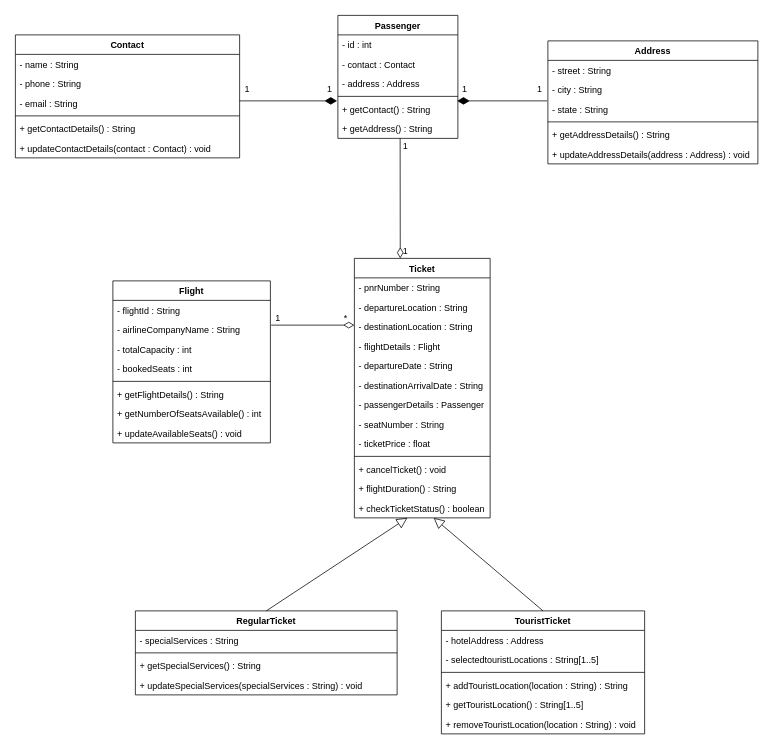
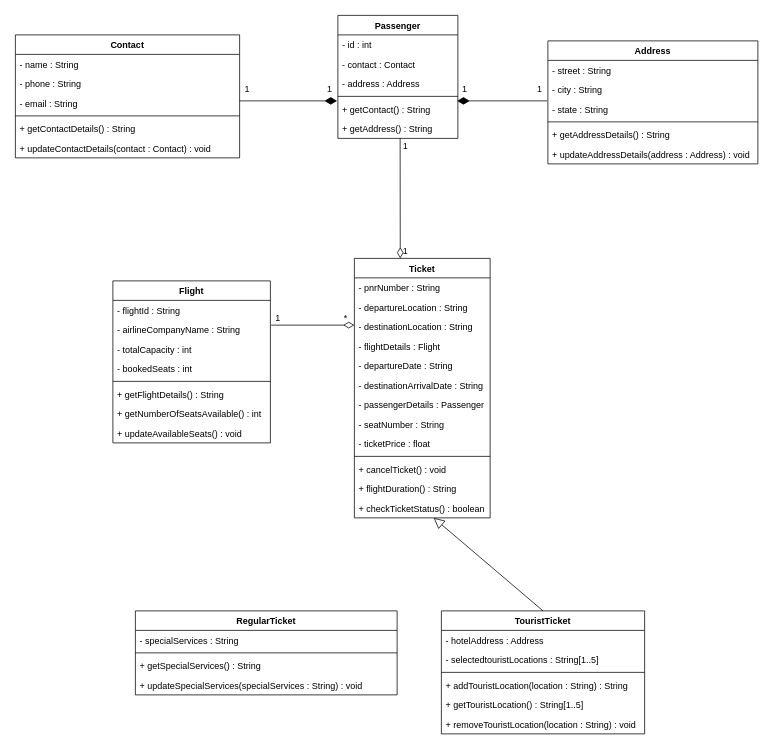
  <mxCell id="0" />
  <mxCell id="1" parent="0" />
  <mxCell id="2" value="" style="endArrow=none;html=1;endSize=12;startArrow=diamondThin;startSize=14;startFill=1;edgeStyle=orthogonalEdgeStyle;align=left;verticalAlign=bottom;endFill=0;" edge="1" parent="1"><mxGeometry x="-1" y="3" relative="1" as="geometry"><mxPoint x="449" y="134" as="sourcePoint" /><mxPoint x="319" y="134" as="targetPoint" /></mxGeometry></mxCell>
  <mxCell id="3" value="" style="endArrow=none;html=1;endSize=12;startArrow=diamondThin;startSize=14;startFill=1;edgeStyle=orthogonalEdgeStyle;align=left;verticalAlign=bottom;endFill=0;" edge="1" parent="1"><mxGeometry x="-0.833" y="20" relative="1" as="geometry"><mxPoint x="609" y="134" as="sourcePoint" /><mxPoint x="729" y="134" as="targetPoint" /><mxPoint as="offset" /></mxGeometry></mxCell>
  <mxCell id="4" value="1" style="text;html=1;align=center;verticalAlign=middle;resizable=0;points=[];autosize=1;" vertex="1" parent="1"><mxGeometry x="319" y="109" width="20" height="20" as="geometry" /></mxCell>
  <mxCell id="5" value="1" style="text;html=1;align=center;verticalAlign=middle;resizable=0;points=[];autosize=1;" vertex="1" parent="1"><mxGeometry x="429" y="109" width="20" height="20" as="geometry" /></mxCell>
  <mxCell id="6" value="1" style="text;html=1;align=center;verticalAlign=middle;resizable=0;points=[];autosize=1;" vertex="1" parent="1"><mxGeometry x="609" y="109" width="20" height="20" as="geometry" /></mxCell>
  <mxCell id="7" value="1" style="text;html=1;align=center;verticalAlign=middle;resizable=0;points=[];autosize=1;" vertex="1" parent="1"><mxGeometry x="709" y="109" width="20" height="20" as="geometry" /></mxCell>
  <mxCell id="8" value="Ticket" style="swimlane;fontStyle=1;align=center;verticalAlign=top;childLayout=stackLayout;horizontal=1;startSize=26;horizontalStack=0;resizeParent=1;resizeParentMax=0;resizeLast=0;collapsible=1;marginBottom=0;" vertex="1" parent="1"><mxGeometry x="472" y="344" width="181" height="346" as="geometry" /></mxCell>
  <mxCell id="9" value="- pnrNumber : String" style="text;strokeColor=none;fillColor=none;align=left;verticalAlign=top;spacingLeft=4;spacingRight=4;overflow=hidden;rotatable=0;points=[[0,0.5],[1,0.5]];portConstraint=eastwest;" vertex="1" parent="8"><mxGeometry y="26" width="181" height="26" as="geometry" /></mxCell>
  <mxCell id="10" value="- departureLocation : String" style="text;strokeColor=none;fillColor=none;align=left;verticalAlign=top;spacingLeft=4;spacingRight=4;overflow=hidden;rotatable=0;points=[[0,0.5],[1,0.5]];portConstraint=eastwest;" vertex="1" parent="8"><mxGeometry y="52" width="181" height="26" as="geometry" /></mxCell>
  <mxCell id="11" value="- destinationLocation : String" style="text;strokeColor=none;fillColor=none;align=left;verticalAlign=top;spacingLeft=4;spacingRight=4;overflow=hidden;rotatable=0;points=[[0,0.5],[1,0.5]];portConstraint=eastwest;" vertex="1" parent="8"><mxGeometry y="78" width="181" height="26" as="geometry" /></mxCell>
  <mxCell id="12" value="- flightDetails : Flight" style="text;strokeColor=none;fillColor=none;align=left;verticalAlign=top;spacingLeft=4;spacingRight=4;overflow=hidden;rotatable=0;points=[[0,0.5],[1,0.5]];portConstraint=eastwest;" vertex="1" parent="8"><mxGeometry y="104" width="181" height="26" as="geometry" /></mxCell>
  <mxCell id="13" value="- departureDate : String" style="text;strokeColor=none;fillColor=none;align=left;verticalAlign=top;spacingLeft=4;spacingRight=4;overflow=hidden;rotatable=0;points=[[0,0.5],[1,0.5]];portConstraint=eastwest;" vertex="1" parent="8"><mxGeometry y="130" width="181" height="26" as="geometry" /></mxCell>
  <mxCell id="14" value="- destinationArrivalDate : String" style="text;strokeColor=none;fillColor=none;align=left;verticalAlign=top;spacingLeft=4;spacingRight=4;overflow=hidden;rotatable=0;points=[[0,0.5],[1,0.5]];portConstraint=eastwest;" vertex="1" parent="8"><mxGeometry y="156" width="181" height="26" as="geometry" /></mxCell>
  <mxCell id="15" value="- passengerDetails : Passenger" style="text;strokeColor=none;fillColor=none;align=left;verticalAlign=top;spacingLeft=4;spacingRight=4;overflow=hidden;rotatable=0;points=[[0,0.5],[1,0.5]];portConstraint=eastwest;" vertex="1" parent="8"><mxGeometry y="182" width="181" height="26" as="geometry" /></mxCell>
  <mxCell id="16" value="- seatNumber : String" style="text;strokeColor=none;fillColor=none;align=left;verticalAlign=top;spacingLeft=4;spacingRight=4;overflow=hidden;rotatable=0;points=[[0,0.5],[1,0.5]];portConstraint=eastwest;" vertex="1" parent="8"><mxGeometry y="208" width="181" height="26" as="geometry" /></mxCell>
  <mxCell id="17" value="- ticketPrice : float" style="text;strokeColor=none;fillColor=none;align=left;verticalAlign=top;spacingLeft=4;spacingRight=4;overflow=hidden;rotatable=0;points=[[0,0.5],[1,0.5]];portConstraint=eastwest;" vertex="1" parent="8"><mxGeometry y="234" width="181" height="26" as="geometry" /></mxCell>
  <mxCell id="18" value="" style="line;strokeWidth=1;fillColor=none;align=left;verticalAlign=middle;spacingTop=-1;spacingLeft=3;spacingRight=3;rotatable=0;labelPosition=right;points=[];portConstraint=eastwest;" vertex="1" parent="8"><mxGeometry y="260" width="181" height="8" as="geometry" /></mxCell>
  <mxCell id="19" value="+ cancelTicket() : void" style="text;strokeColor=none;fillColor=none;align=left;verticalAlign=top;spacingLeft=4;spacingRight=4;overflow=hidden;rotatable=0;points=[[0,0.5],[1,0.5]];portConstraint=eastwest;" vertex="1" parent="8"><mxGeometry y="268" width="181" height="26" as="geometry" /></mxCell>
  <mxCell id="20" value="+ flightDuration() : String" style="text;strokeColor=none;fillColor=none;align=left;verticalAlign=top;spacingLeft=4;spacingRight=4;overflow=hidden;rotatable=0;points=[[0,0.5],[1,0.5]];portConstraint=eastwest;" vertex="1" parent="8"><mxGeometry y="294" width="181" height="26" as="geometry" /></mxCell>
  <mxCell id="21" value="+ checkTicketStatus() : boolean" style="text;strokeColor=none;fillColor=none;align=left;verticalAlign=top;spacingLeft=4;spacingRight=4;overflow=hidden;rotatable=0;points=[[0,0.5],[1,0.5]];portConstraint=eastwest;" vertex="1" parent="8"><mxGeometry y="320" width="181" height="26" as="geometry" /></mxCell>
  <mxCell id="22" value="RegularTicket" style="swimlane;fontStyle=1;align=center;verticalAlign=top;childLayout=stackLayout;horizontal=1;startSize=26;horizontalStack=0;resizeParent=1;resizeParentMax=0;resizeLast=0;collapsible=1;marginBottom=0;" vertex="1" parent="1"><mxGeometry x="180" y="814" width="349" height="112" as="geometry" /></mxCell>
  <mxCell id="23" value="- specialServices : String" style="text;strokeColor=none;fillColor=none;align=left;verticalAlign=top;spacingLeft=4;spacingRight=4;overflow=hidden;rotatable=0;points=[[0,0.5],[1,0.5]];portConstraint=eastwest;" vertex="1" parent="22"><mxGeometry y="26" width="349" height="26" as="geometry" /></mxCell>
  <mxCell id="24" value="" style="line;strokeWidth=1;fillColor=none;align=left;verticalAlign=middle;spacingTop=-1;spacingLeft=3;spacingRight=3;rotatable=0;labelPosition=right;points=[];portConstraint=eastwest;" vertex="1" parent="22"><mxGeometry y="52" width="349" height="8" as="geometry" /></mxCell>
  <mxCell id="25" value="+ getSpecialServices() : String" style="text;strokeColor=none;fillColor=none;align=left;verticalAlign=top;spacingLeft=4;spacingRight=4;overflow=hidden;rotatable=0;points=[[0,0.5],[1,0.5]];portConstraint=eastwest;" vertex="1" parent="22"><mxGeometry y="60" width="349" height="26" as="geometry" /></mxCell>
  <mxCell id="26" value="+ updateSpecialServices(specialServices : String) : void" style="text;strokeColor=none;fillColor=none;align=left;verticalAlign=top;spacingLeft=4;spacingRight=4;overflow=hidden;rotatable=0;points=[[0,0.5],[1,0.5]];portConstraint=eastwest;" vertex="1" parent="22"><mxGeometry y="86" width="349" height="26" as="geometry" /></mxCell>
  <mxCell id="27" value="TouristTicket" style="swimlane;fontStyle=1;align=center;verticalAlign=top;childLayout=stackLayout;horizontal=1;startSize=26;horizontalStack=0;resizeParent=1;resizeParentMax=0;resizeLast=0;collapsible=1;marginBottom=0;" vertex="1" parent="1"><mxGeometry x="588" y="814" width="271" height="164" as="geometry" /></mxCell>
  <mxCell id="28" value="- hotelAddress : Address" style="text;strokeColor=none;fillColor=none;align=left;verticalAlign=top;spacingLeft=4;spacingRight=4;overflow=hidden;rotatable=0;points=[[0,0.5],[1,0.5]];portConstraint=eastwest;" vertex="1" parent="27"><mxGeometry y="26" width="271" height="26" as="geometry" /></mxCell>
  <mxCell id="29" value="- selectedtouristLocations : String[1..5]" style="text;strokeColor=none;fillColor=none;align=left;verticalAlign=top;spacingLeft=4;spacingRight=4;overflow=hidden;rotatable=0;points=[[0,0.5],[1,0.5]];portConstraint=eastwest;" vertex="1" parent="27"><mxGeometry y="52" width="271" height="26" as="geometry" /></mxCell>
  <mxCell id="30" value="" style="line;strokeWidth=1;fillColor=none;align=left;verticalAlign=middle;spacingTop=-1;spacingLeft=3;spacingRight=3;rotatable=0;labelPosition=right;points=[];portConstraint=eastwest;" vertex="1" parent="27"><mxGeometry y="78" width="271" height="8" as="geometry" /></mxCell>
  <mxCell id="31" value="+ addTouristLocation(location : String) : String" style="text;strokeColor=none;fillColor=none;align=left;verticalAlign=top;spacingLeft=4;spacingRight=4;overflow=hidden;rotatable=0;points=[[0,0.5],[1,0.5]];portConstraint=eastwest;" vertex="1" parent="27"><mxGeometry y="86" width="271" height="26" as="geometry" /></mxCell>
  <mxCell id="32" value="+ getTouristLocation() : String[1..5]" style="text;strokeColor=none;fillColor=none;align=left;verticalAlign=top;spacingLeft=4;spacingRight=4;overflow=hidden;rotatable=0;points=[[0,0.5],[1,0.5]];portConstraint=eastwest;" vertex="1" parent="27"><mxGeometry y="112" width="271" height="26" as="geometry" /></mxCell>
  <mxCell id="33" value="+ removeTouristLocation(location : String) : void" style="text;strokeColor=none;fillColor=none;align=left;verticalAlign=top;spacingLeft=4;spacingRight=4;overflow=hidden;rotatable=0;points=[[0,0.5],[1,0.5]];portConstraint=eastwest;" vertex="1" parent="27"><mxGeometry y="138" width="271" height="26" as="geometry" /></mxCell>
  <mxCell id="34" value="Flight" style="swimlane;fontStyle=1;align=center;verticalAlign=top;childLayout=stackLayout;horizontal=1;startSize=26;horizontalStack=0;resizeParent=1;resizeParentMax=0;resizeLast=0;collapsible=1;marginBottom=0;" vertex="1" parent="1"><mxGeometry x="150" y="374" width="210" height="216" as="geometry" /></mxCell>
  <mxCell id="35" value="- flightId : String" style="text;strokeColor=none;fillColor=none;align=left;verticalAlign=top;spacingLeft=4;spacingRight=4;overflow=hidden;rotatable=0;points=[[0,0.5],[1,0.5]];portConstraint=eastwest;" vertex="1" parent="34"><mxGeometry y="26" width="210" height="26" as="geometry" /></mxCell>
  <mxCell id="36" value="- airlineCompanyName : String" style="text;strokeColor=none;fillColor=none;align=left;verticalAlign=top;spacingLeft=4;spacingRight=4;overflow=hidden;rotatable=0;points=[[0,0.5],[1,0.5]];portConstraint=eastwest;" vertex="1" parent="34"><mxGeometry y="52" width="210" height="26" as="geometry" /></mxCell>
  <mxCell id="37" value="- totalCapacity : int" style="text;strokeColor=none;fillColor=none;align=left;verticalAlign=top;spacingLeft=4;spacingRight=4;overflow=hidden;rotatable=0;points=[[0,0.5],[1,0.5]];portConstraint=eastwest;" vertex="1" parent="34"><mxGeometry y="78" width="210" height="26" as="geometry" /></mxCell>
  <mxCell id="38" value="- bookedSeats : int" style="text;strokeColor=none;fillColor=none;align=left;verticalAlign=top;spacingLeft=4;spacingRight=4;overflow=hidden;rotatable=0;points=[[0,0.5],[1,0.5]];portConstraint=eastwest;" vertex="1" parent="34"><mxGeometry y="104" width="210" height="26" as="geometry" /></mxCell>
  <mxCell id="39" value="" style="line;strokeWidth=1;fillColor=none;align=left;verticalAlign=middle;spacingTop=-1;spacingLeft=3;spacingRight=3;rotatable=0;labelPosition=right;points=[];portConstraint=eastwest;" vertex="1" parent="34"><mxGeometry y="130" width="210" height="8" as="geometry" /></mxCell>
  <mxCell id="40" value="+ getFlightDetails() : String" style="text;strokeColor=none;fillColor=none;align=left;verticalAlign=top;spacingLeft=4;spacingRight=4;overflow=hidden;rotatable=0;points=[[0,0.5],[1,0.5]];portConstraint=eastwest;" vertex="1" parent="34"><mxGeometry y="138" width="210" height="26" as="geometry" /></mxCell>
  <mxCell id="41" value="+ getNumberOfSeatsAvailable() : int" style="text;strokeColor=none;fillColor=none;align=left;verticalAlign=top;spacingLeft=4;spacingRight=4;overflow=hidden;rotatable=0;points=[[0,0.5],[1,0.5]];portConstraint=eastwest;" vertex="1" parent="34"><mxGeometry y="164" width="210" height="26" as="geometry" /></mxCell>
  <mxCell id="42" value="+ updateAvailableSeats() : void" style="text;strokeColor=none;fillColor=none;align=left;verticalAlign=top;spacingLeft=4;spacingRight=4;overflow=hidden;rotatable=0;points=[[0,0.5],[1,0.5]];portConstraint=eastwest;" vertex="1" parent="34"><mxGeometry y="190" width="210" height="26" as="geometry" /></mxCell>
- <mxCell id="43" value="" style="endArrow=block;endFill=0;endSize=12;html=1;exitX=0.5;exitY=0;exitDx=0;exitDy=0;" edge="1" parent="1" source="22" target="21"><mxGeometry width="160" relative="1" as="geometry"><mxPoint x="378" y="774" as="sourcePoint" /><mxPoint x="534" y="718" as="targetPoint" /></mxGeometry></mxCell>
  <mxCell id="44" value="" style="endArrow=block;endFill=0;endSize=12;html=1;exitX=0.5;exitY=0;exitDx=0;exitDy=0;" edge="1" parent="1" source="27" target="21"><mxGeometry width="160" relative="1" as="geometry"><mxPoint x="444" y="824" as="sourcePoint" /><mxPoint x="558" y="714" as="targetPoint" /></mxGeometry></mxCell>
  <mxCell id="45" value="" style="endArrow=diamondThin;endFill=0;endSize=12;html=1;" edge="1" parent="1"><mxGeometry width="160" relative="1" as="geometry"><mxPoint x="361" y="433" as="sourcePoint" /><mxPoint x="472" y="433" as="targetPoint" /></mxGeometry></mxCell>
  <mxCell id="46" value="" style="endArrow=diamondThin;endFill=0;endSize=12;html=1;entryX=0.338;entryY=0;entryDx=0;entryDy=0;entryPerimeter=0;" edge="1" parent="1" target="8"><mxGeometry width="160" relative="1" as="geometry"><mxPoint x="533" y="184" as="sourcePoint" /><mxPoint x="609" y="224" as="targetPoint" /></mxGeometry></mxCell>
  <mxCell id="47" value="1" style="text;html=1;align=center;verticalAlign=middle;resizable=0;points=[];autosize=1;" vertex="1" parent="1"><mxGeometry x="530" y="184" width="20" height="20" as="geometry" /></mxCell>
  <mxCell id="48" value="1" style="text;html=1;align=center;verticalAlign=middle;resizable=0;points=[];autosize=1;" vertex="1" parent="1"><mxGeometry x="530" y="324" width="20" height="20" as="geometry" /></mxCell>
  <mxCell id="49" value="1" style="text;html=1;align=center;verticalAlign=middle;resizable=0;points=[];autosize=1;" vertex="1" parent="1"><mxGeometry x="360" y="414" width="20" height="20" as="geometry" /></mxCell>
  <mxCell id="50" value="*" style="text;html=1;align=center;verticalAlign=middle;resizable=0;points=[];autosize=1;" vertex="1" parent="1"><mxGeometry x="450" y="414" width="20" height="20" as="geometry" /></mxCell>
  <mxCell id="51" value="Contact" style="swimlane;fontStyle=1;align=center;verticalAlign=top;childLayout=stackLayout;horizontal=1;startSize=26;horizontalStack=0;resizeParent=1;resizeParentMax=0;resizeLast=0;collapsible=1;marginBottom=0;" vertex="1" parent="1"><mxGeometry x="20" y="46" width="299" height="164" as="geometry" /></mxCell>
  <mxCell id="52" value="- name : String" style="text;strokeColor=none;fillColor=none;align=left;verticalAlign=top;spacingLeft=4;spacingRight=4;overflow=hidden;rotatable=0;points=[[0,0.5],[1,0.5]];portConstraint=eastwest;" vertex="1" parent="51"><mxGeometry y="26" width="299" height="26" as="geometry" /></mxCell>
  <mxCell id="53" value="- phone : String" style="text;strokeColor=none;fillColor=none;align=left;verticalAlign=top;spacingLeft=4;spacingRight=4;overflow=hidden;rotatable=0;points=[[0,0.5],[1,0.5]];portConstraint=eastwest;" vertex="1" parent="51"><mxGeometry y="52" width="299" height="26" as="geometry" /></mxCell>
  <mxCell id="54" value="- email : String" style="text;strokeColor=none;fillColor=none;align=left;verticalAlign=top;spacingLeft=4;spacingRight=4;overflow=hidden;rotatable=0;points=[[0,0.5],[1,0.5]];portConstraint=eastwest;" vertex="1" parent="51"><mxGeometry y="78" width="299" height="26" as="geometry" /></mxCell>
  <mxCell id="55" value="" style="line;strokeWidth=1;fillColor=none;align=left;verticalAlign=middle;spacingTop=-1;spacingLeft=3;spacingRight=3;rotatable=0;labelPosition=right;points=[];portConstraint=eastwest;" vertex="1" parent="51"><mxGeometry y="104" width="299" height="8" as="geometry" /></mxCell>
  <mxCell id="56" value="+ getContactDetails() : String" style="text;strokeColor=none;fillColor=none;align=left;verticalAlign=top;spacingLeft=4;spacingRight=4;overflow=hidden;rotatable=0;points=[[0,0.5],[1,0.5]];portConstraint=eastwest;" vertex="1" parent="51"><mxGeometry y="112" width="299" height="26" as="geometry" /></mxCell>
  <mxCell id="57" value="+ updateContactDetails(contact : Contact) : void" style="text;strokeColor=none;fillColor=none;align=left;verticalAlign=top;spacingLeft=4;spacingRight=4;overflow=hidden;rotatable=0;points=[[0,0.5],[1,0.5]];portConstraint=eastwest;" vertex="1" parent="51"><mxGeometry y="138" width="299" height="26" as="geometry" /></mxCell>
  <mxCell id="58" value="Address" style="swimlane;fontStyle=1;align=center;verticalAlign=top;childLayout=stackLayout;horizontal=1;startSize=26;horizontalStack=0;resizeParent=1;resizeParentMax=0;resizeLast=0;collapsible=1;marginBottom=0;" vertex="1" parent="1"><mxGeometry x="730" y="54" width="280" height="164" as="geometry" /></mxCell>
  <mxCell id="59" value="- street : String" style="text;strokeColor=none;fillColor=none;align=left;verticalAlign=top;spacingLeft=4;spacingRight=4;overflow=hidden;rotatable=0;points=[[0,0.5],[1,0.5]];portConstraint=eastwest;" vertex="1" parent="58"><mxGeometry y="26" width="280" height="26" as="geometry" /></mxCell>
  <mxCell id="60" value="- city : String" style="text;strokeColor=none;fillColor=none;align=left;verticalAlign=top;spacingLeft=4;spacingRight=4;overflow=hidden;rotatable=0;points=[[0,0.5],[1,0.5]];portConstraint=eastwest;" vertex="1" parent="58"><mxGeometry y="52" width="280" height="26" as="geometry" /></mxCell>
  <mxCell id="61" value="- state : String" style="text;strokeColor=none;fillColor=none;align=left;verticalAlign=top;spacingLeft=4;spacingRight=4;overflow=hidden;rotatable=0;points=[[0,0.5],[1,0.5]];portConstraint=eastwest;" vertex="1" parent="58"><mxGeometry y="78" width="280" height="26" as="geometry" /></mxCell>
  <mxCell id="62" value="" style="line;strokeWidth=1;fillColor=none;align=left;verticalAlign=middle;spacingTop=-1;spacingLeft=3;spacingRight=3;rotatable=0;labelPosition=right;points=[];portConstraint=eastwest;" vertex="1" parent="58"><mxGeometry y="104" width="280" height="8" as="geometry" /></mxCell>
  <mxCell id="63" value="+ getAddressDetails() : String" style="text;strokeColor=none;fillColor=none;align=left;verticalAlign=top;spacingLeft=4;spacingRight=4;overflow=hidden;rotatable=0;points=[[0,0.5],[1,0.5]];portConstraint=eastwest;" vertex="1" parent="58"><mxGeometry y="112" width="280" height="26" as="geometry" /></mxCell>
  <mxCell id="64" value="+ updateAddressDetails(address : Address) : void" style="text;strokeColor=none;fillColor=none;align=left;verticalAlign=top;spacingLeft=4;spacingRight=4;overflow=hidden;rotatable=0;points=[[0,0.5],[1,0.5]];portConstraint=eastwest;" vertex="1" parent="58"><mxGeometry y="138" width="280" height="26" as="geometry" /></mxCell>
  <mxCell id="65" value="Passenger" style="swimlane;fontStyle=1;align=center;verticalAlign=top;childLayout=stackLayout;horizontal=1;startSize=26;horizontalStack=0;resizeParent=1;resizeParentMax=0;resizeLast=0;collapsible=1;marginBottom=0;" vertex="1" parent="1"><mxGeometry x="450" y="20" width="160" height="164" as="geometry" /></mxCell>
  <mxCell id="66" value="- id : int" style="text;strokeColor=none;fillColor=none;align=left;verticalAlign=top;spacingLeft=4;spacingRight=4;overflow=hidden;rotatable=0;points=[[0,0.5],[1,0.5]];portConstraint=eastwest;" vertex="1" parent="65"><mxGeometry y="26" width="160" height="26" as="geometry" /></mxCell>
  <mxCell id="67" value="- contact : Contact" style="text;strokeColor=none;fillColor=none;align=left;verticalAlign=top;spacingLeft=4;spacingRight=4;overflow=hidden;rotatable=0;points=[[0,0.5],[1,0.5]];portConstraint=eastwest;" vertex="1" parent="65"><mxGeometry y="52" width="160" height="26" as="geometry" /></mxCell>
  <mxCell id="68" value="- address : Address" style="text;strokeColor=none;fillColor=none;align=left;verticalAlign=top;spacingLeft=4;spacingRight=4;overflow=hidden;rotatable=0;points=[[0,0.5],[1,0.5]];portConstraint=eastwest;" vertex="1" parent="65"><mxGeometry y="78" width="160" height="26" as="geometry" /></mxCell>
  <mxCell id="69" value="" style="line;strokeWidth=1;fillColor=none;align=left;verticalAlign=middle;spacingTop=-1;spacingLeft=3;spacingRight=3;rotatable=0;labelPosition=right;points=[];portConstraint=eastwest;" vertex="1" parent="65"><mxGeometry y="104" width="160" height="8" as="geometry" /></mxCell>
  <mxCell id="70" value="+ getContact() : String" style="text;strokeColor=none;fillColor=none;align=left;verticalAlign=top;spacingLeft=4;spacingRight=4;overflow=hidden;rotatable=0;points=[[0,0.5],[1,0.5]];portConstraint=eastwest;" vertex="1" parent="65"><mxGeometry y="112" width="160" height="26" as="geometry" /></mxCell>
  <mxCell id="71" value="+ getAddress() : String" style="text;strokeColor=none;fillColor=none;align=left;verticalAlign=top;spacingLeft=4;spacingRight=4;overflow=hidden;rotatable=0;points=[[0,0.5],[1,0.5]];portConstraint=eastwest;" vertex="1" parent="65"><mxGeometry y="138" width="160" height="26" as="geometry" /></mxCell>
